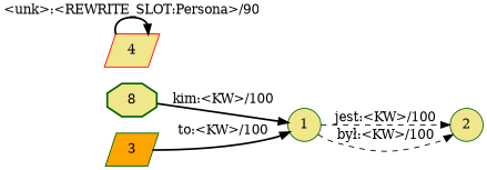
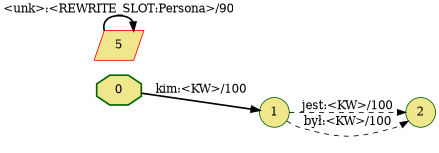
  digraph {
    nodesep=0.25
    rankdir=LR
    ranksep=0.4
    node [color=darkgreen fillcolor=khaki fontsize=14 shape=circle style="solid,filled"]
    edge [fontsize=14 style=bold]
-   n1 [label=8 shape=octagon style="bold,filled"]
+   n1 [label=0 shape=octagon style="bold,filled"]
    n2 [label=1]
    n3 [label=2]
-   n4 [fillcolor=orange label=3 shape=parallelogram]
-   n5 [color=red label=4 shape=parallelogram]
+   n5 [color=red label=5 shape=parallelogram]
    n1 -> n2 [label="kim:<KW>/100"]
    n2 -> n3 [label="jest:<KW>/100" style=dashed]
    n2 -> n3 [label="był:<KW>/100" style=dashed]
-   n4 -> n2 [label="to:<KW>/100"]
    n5 -> n5 [label="<unk>:<REWRITE_SLOT:Persona>/90"]
  }
